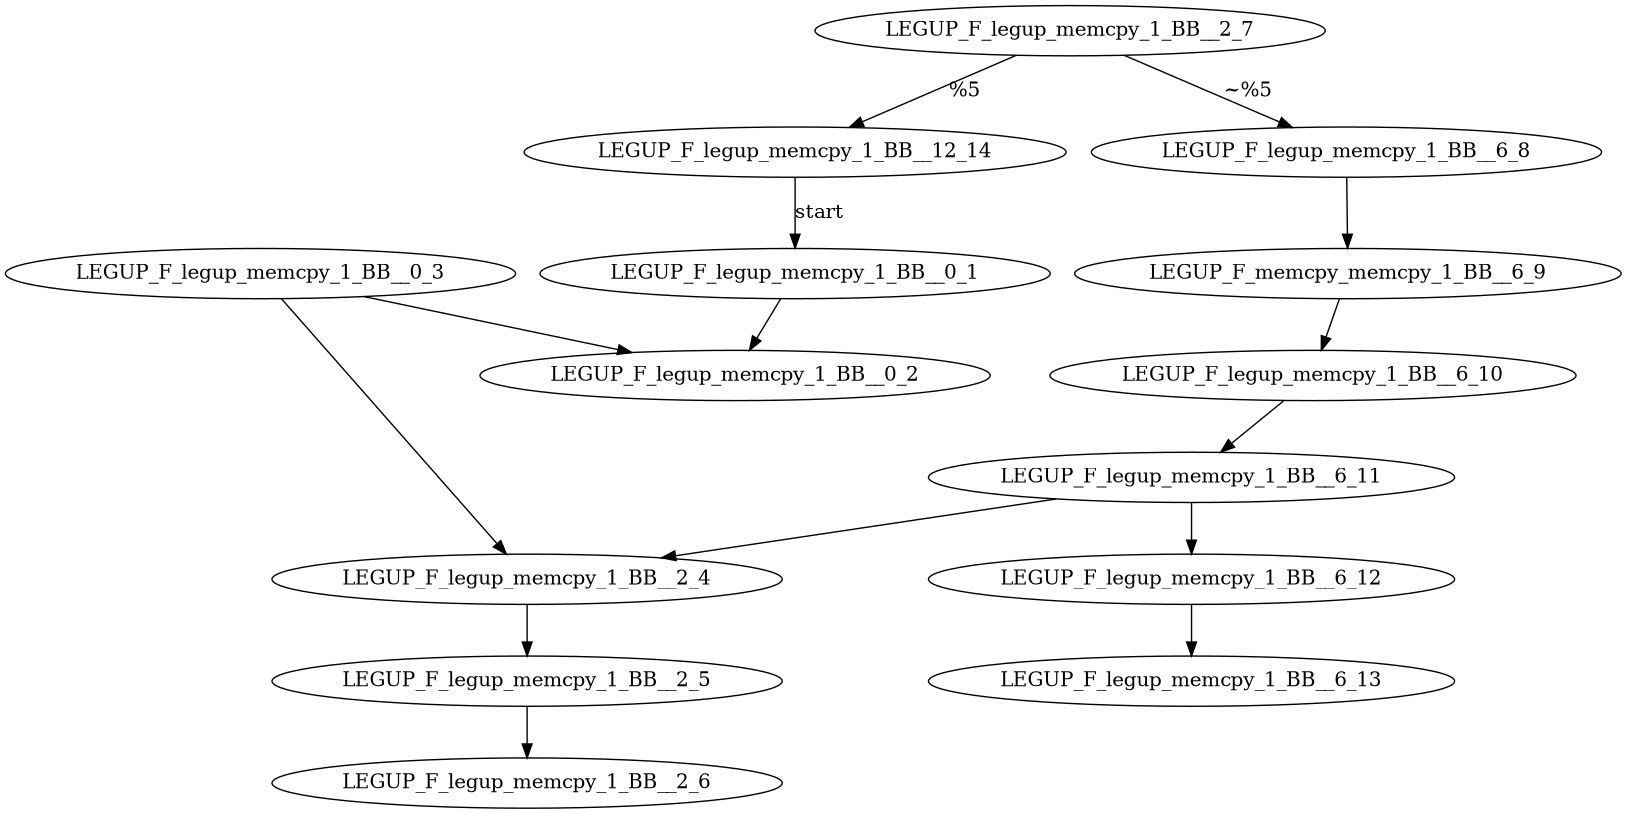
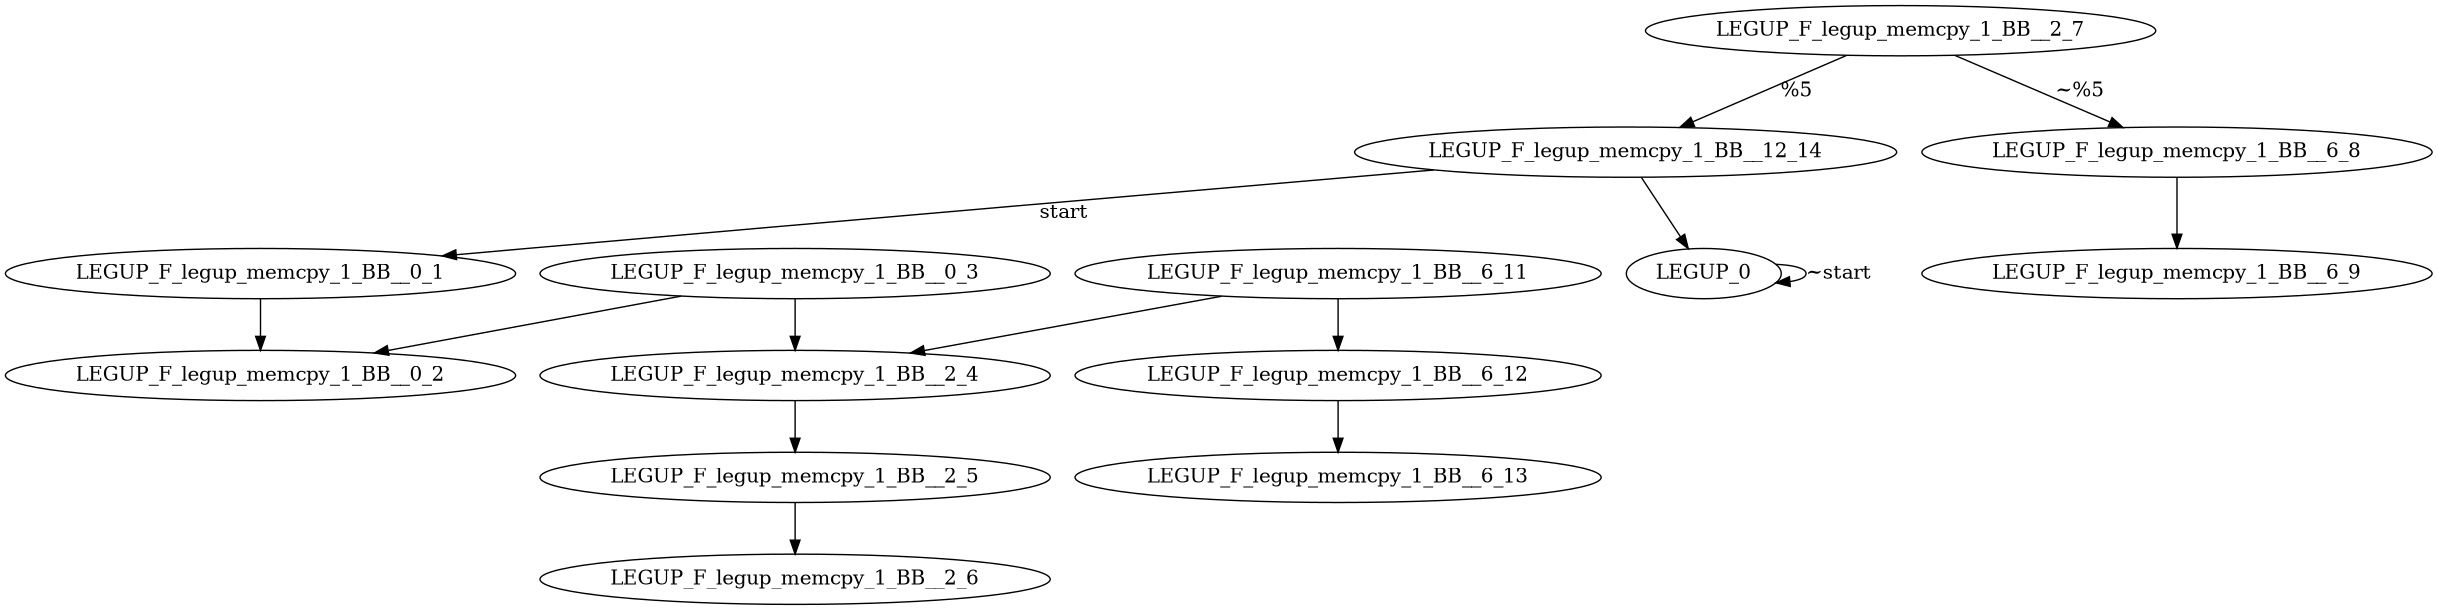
  digraph {
    n1 [label=LEGUP_F_legup_memcpy_1_BB__0_1]
    n2 [label=LEGUP_F_legup_memcpy_1_BB__0_2]
+   n3 [label=LEGUP_0]
    n4 [label=LEGUP_F_legup_memcpy_1_BB__0_3]
    n5 [label=LEGUP_F_legup_memcpy_1_BB__2_4]
    n6 [label=LEGUP_F_legup_memcpy_1_BB__2_5]
    n7 [label=LEGUP_F_legup_memcpy_1_BB__2_6]
    n8 [label=LEGUP_F_legup_memcpy_1_BB__2_7]
    n9 [label=LEGUP_F_legup_memcpy_1_BB__12_14]
    n10 [label=LEGUP_F_legup_memcpy_1_BB__6_8]
-   n11 [label=LEGUP_F_memcpy_memcpy_1_BB__6_9]
-   n12 [label=LEGUP_F_legup_memcpy_1_BB__6_10]
+   n11 [label=LEGUP_F_legup_memcpy_1_BB__6_9]
    n13 [label=LEGUP_F_legup_memcpy_1_BB__6_11]
    n14 [label=LEGUP_F_legup_memcpy_1_BB__6_12]
    n15 [label=LEGUP_F_legup_memcpy_1_BB__6_13]
    n1 -> n2
+   n3 -> n3 [label="~start"]
    n4 -> n2
    n4 -> n5
    n5 -> n6
    n6 -> n7
    n8 -> n9 [label="%5"]
    n8 -> n10 [label="~%5"]
    n9 -> n1 [label=start]
+   n9 -> n3
    n10 -> n11
-   n11 -> n12
-   n12 -> n13
    n13 -> n5
    n13 -> n14
    n14 -> n15
  }
